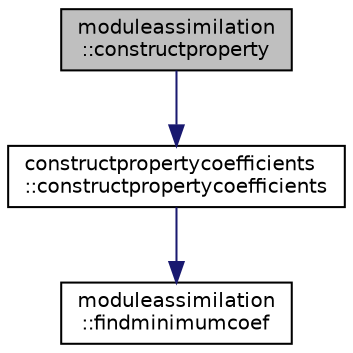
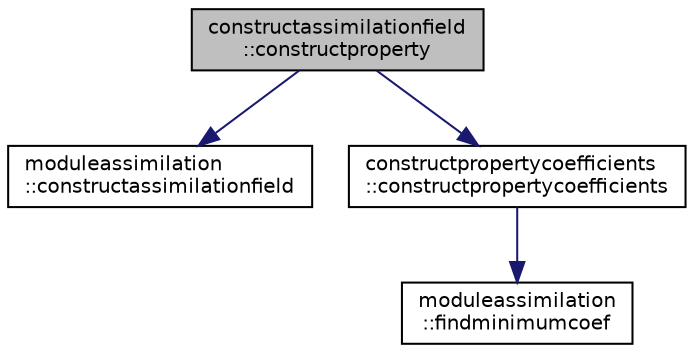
  digraph {
    rankdir=TB
    node [color=black fillcolor=white fontname=Helvetica fontsize=10 shape=record style=filled]
    edge [color=midnightblue fontname=Helvetica fontsize=10 labelfontname=Helvetica labelfontsize=10 style=solid]
-   n1 [fillcolor=grey75 fontcolor=black height=0.2 label="moduleassimilation\l::constructproperty" width=0.4]
+   n1 [fillcolor=grey75 fontcolor=black height=0.2 label="constructassimilationfield\l::constructproperty" width=0.4]
+   n2 [height=0.2 label="moduleassimilation\l::constructassimilationfield" width=0.4]
    n3 [height=0.2 label="constructpropertycoefficients\l::constructpropertycoefficients" width=0.4]
    n4 [height=0.2 label="moduleassimilation\l::findminimumcoef" width=0.4]
+   n1 -> n2
    n1 -> n3
    n3 -> n4
  }
